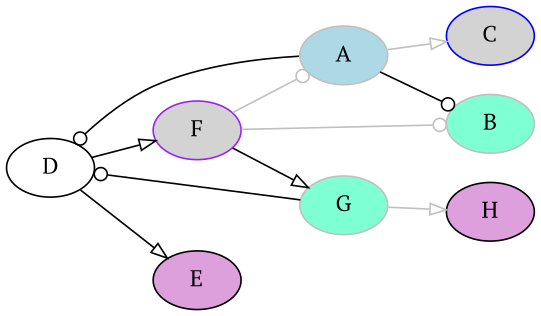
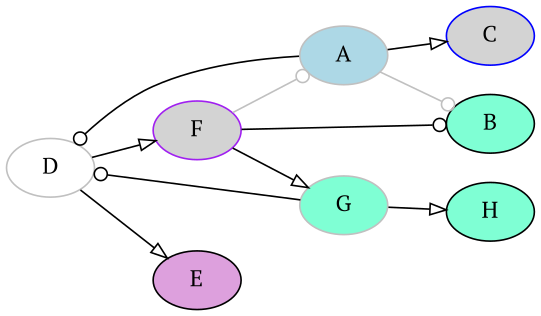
  digraph {
    fontname="PT Serif"
    rankdir=LR
    node [fillcolor=lightgrey fontname="PT Serif" style=filled]
    edge [arrowhead=onormal fontname="PT Serif"]
-   n1 [fillcolor=white label=D]
+   n1 [fillcolor=white label=D color=gray]
    n2 [color=purple label=F]
    n3 [fillcolor=plum label=E]
    n4 [color=gray fillcolor=lightblue label=A]
    n5 [color=gray fillcolor=aquamarine label=G]
-   n6 [color=gray fillcolor=aquamarine label=B]
+   n6 [color=black fillcolor=aquamarine label=B]
    n7 [color=blue label=C]
-   n8 [fillcolor=plum label=H]
+   n8 [fillcolor=aquamarine label=H]
    n1 -> n2
    n1 -> n3
    n2 -> n4 [arrowhead=odot color=gray]
    n2 -> n5
-   n2 -> n6 [arrowhead=odot color=gray]
+   n2 -> n6 [arrowhead=odot]
    n4 -> n1 [arrowhead=odot]
-   n4 -> n6 [arrowhead=odot color=black]
-   n4 -> n7 [color=gray]
+   n4 -> n6 [arrowhead=odot color=gray]
+   n4 -> n7 [color=black]
    n5 -> n1 [arrowhead=odot]
-   n5 -> n8 [color=gray]
+   n5 -> n8
  }
